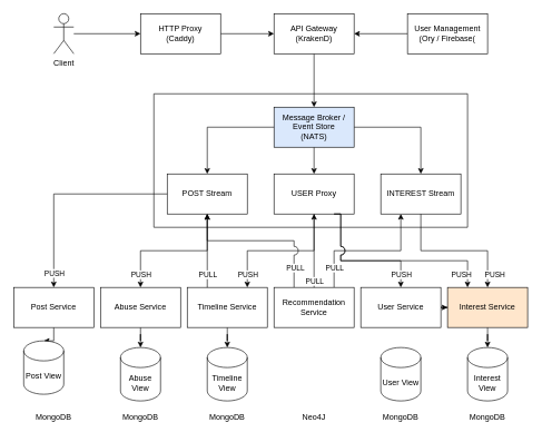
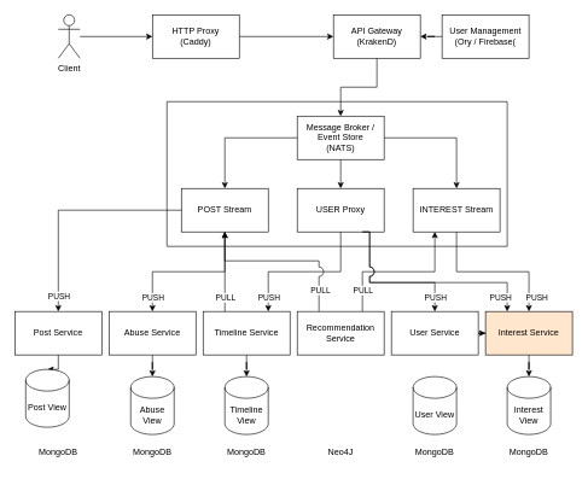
  <mxCell id="0" />
  <mxCell id="1" parent="0" />
  <mxCell id="2" style="edgeStyle=orthogonalEdgeStyle;rounded=0;orthogonalLoop=1;jettySize=auto;html=1;entryX=0;entryY=0.5;entryDx=0;entryDy=0;" edge="1" parent="1" source="3" target="5"><mxGeometry relative="1" as="geometry" /></mxCell>
  <mxCell id="3" value="Client" style="shape=umlActor;verticalLabelPosition=bottom;verticalAlign=top;html=1;outlineConnect=0;" vertex="1" parent="1"><mxGeometry x="80" y="20" width="30" height="60" as="geometry" /></mxCell>
  <mxCell id="4" value="" style="edgeStyle=orthogonalEdgeStyle;rounded=0;orthogonalLoop=1;jettySize=auto;html=1;" edge="1" parent="1" source="5" target="7"><mxGeometry relative="1" as="geometry" /></mxCell>
  <mxCell id="5" value="HTTP Proxy&lt;br&gt;(Caddy)" style="rounded=0;whiteSpace=wrap;html=1;" vertex="1" parent="1"><mxGeometry x="210" y="20" width="120" height="60" as="geometry" /></mxCell>
  <mxCell id="6" value="" style="edgeStyle=orthogonalEdgeStyle;rounded=0;orthogonalLoop=1;jettySize=auto;html=1;" edge="1" parent="1" source="7" target="11"><mxGeometry relative="1" as="geometry" /></mxCell>
- <mxCell id="7" value="API Gateway&lt;br&gt;(KrakenD)" style="rounded=0;whiteSpace=wrap;html=1;" vertex="1" parent="1"><mxGeometry x="410" y="20" width="120" height="60" as="geometry" /></mxCell>
+ <mxCell id="7" value="API Gateway&lt;br&gt;(KrakenD)" style="rounded=0;whiteSpace=wrap;html=1;" vertex="1" parent="1"><mxGeometry x="460" y="20" width="120" height="60" as="geometry" /></mxCell>
  <mxCell id="8" value="" style="swimlane;startSize=0;" vertex="1" parent="1"><mxGeometry x="230" y="140" width="470" height="200" as="geometry" /></mxCell>
  <mxCell id="9" style="edgeStyle=orthogonalEdgeStyle;rounded=0;orthogonalLoop=1;jettySize=auto;html=1;" edge="1" parent="8" source="11" target="15"><mxGeometry relative="1" as="geometry" /></mxCell>
  <mxCell id="10" style="edgeStyle=orthogonalEdgeStyle;rounded=0;orthogonalLoop=1;jettySize=auto;html=1;" edge="1" parent="8" source="11" target="14"><mxGeometry relative="1" as="geometry" /></mxCell>
- <mxCell id="11" value="Message Broker / Event Store&lt;br&gt;(NATS)" style="rounded=0;whiteSpace=wrap;html=1;fillColor=#dae8fc;" vertex="1" parent="8"><mxGeometry x="180" y="20" width="120" height="60" as="geometry" /></mxCell>
+ <mxCell id="11" value="Message Broker / Event Store&lt;br&gt;(NATS)" style="rounded=0;whiteSpace=wrap;html=1;" vertex="1" parent="8"><mxGeometry x="180" y="20" width="120" height="60" as="geometry" /></mxCell>
  <mxCell id="12" value="POST Stream" style="rounded=0;whiteSpace=wrap;html=1;" vertex="1" parent="8"><mxGeometry x="20" y="120" width="120" height="60" as="geometry" /></mxCell>
  <mxCell id="13" value="" style="edgeStyle=orthogonalEdgeStyle;rounded=0;orthogonalLoop=1;jettySize=auto;html=1;" edge="1" parent="8" source="11" target="12"><mxGeometry relative="1" as="geometry" /></mxCell>
  <mxCell id="14" value="USER Proxy" style="rounded=0;whiteSpace=wrap;html=1;" vertex="1" parent="8"><mxGeometry x="180" y="120" width="120" height="60" as="geometry" /></mxCell>
  <mxCell id="15" value="INTEREST Stream" style="rounded=0;whiteSpace=wrap;html=1;" vertex="1" parent="8"><mxGeometry x="340" y="120" width="120" height="60" as="geometry" /></mxCell>
  <mxCell id="16" style="edgeStyle=orthogonalEdgeStyle;rounded=0;jumpStyle=arc;jumpSize=13;orthogonalLoop=1;jettySize=auto;html=1;entryX=0.5;entryY=0;entryDx=0;entryDy=0;entryPerimeter=0;" edge="1" parent="1" source="17" target="49"><mxGeometry relative="1" as="geometry" /></mxCell>
  <mxCell id="17" value="Post Service" style="rounded=0;whiteSpace=wrap;html=1;" vertex="1" parent="1"><mxGeometry x="20" y="430" width="120" height="60" as="geometry" /></mxCell>
  <mxCell id="18" value="" style="edgeStyle=orthogonalEdgeStyle;rounded=0;orthogonalLoop=1;jettySize=auto;html=1;" edge="1" parent="1" source="12" target="17"><mxGeometry relative="1" as="geometry" /></mxCell>
  <mxCell id="19" value="PUSH" style="edgeLabel;html=1;align=center;verticalAlign=middle;resizable=0;points=[];" vertex="1" connectable="0" parent="18"><mxGeometry x="-0.172" relative="1" as="geometry"><mxPoint x="-42" y="118" as="offset" /></mxGeometry></mxCell>
  <mxCell id="20" style="edgeStyle=orthogonalEdgeStyle;rounded=0;jumpStyle=arc;jumpSize=13;orthogonalLoop=1;jettySize=auto;html=1;entryX=0.5;entryY=0;entryDx=0;entryDy=0;entryPerimeter=0;" edge="1" parent="1" source="21" target="51"><mxGeometry relative="1" as="geometry" /></mxCell>
  <mxCell id="21" value="Abuse Service" style="rounded=0;whiteSpace=wrap;html=1;" vertex="1" parent="1"><mxGeometry x="150" y="430" width="120" height="60" as="geometry" /></mxCell>
  <mxCell id="22" style="edgeStyle=orthogonalEdgeStyle;rounded=0;orthogonalLoop=1;jettySize=auto;html=1;" edge="1" parent="1" source="12" target="21"><mxGeometry relative="1" as="geometry" /></mxCell>
  <mxCell id="23" value="PUSH" style="edgeLabel;html=1;align=center;verticalAlign=middle;resizable=0;points=[];" vertex="1" connectable="0" parent="22"><mxGeometry x="0.835" y="1" relative="1" as="geometry"><mxPoint x="-1" y="-3" as="offset" /></mxGeometry></mxCell>
  <mxCell id="24" style="edgeStyle=orthogonalEdgeStyle;rounded=0;jumpStyle=arc;jumpSize=13;orthogonalLoop=1;jettySize=auto;html=1;" edge="1" parent="1" source="25" target="27"><mxGeometry relative="1" as="geometry" /></mxCell>
  <mxCell id="25" value="User Service" style="rounded=0;whiteSpace=wrap;html=1;" vertex="1" parent="1"><mxGeometry x="540" y="430" width="120" height="60" as="geometry" /></mxCell>
  <mxCell id="26" style="edgeStyle=orthogonalEdgeStyle;rounded=0;jumpStyle=arc;jumpSize=13;orthogonalLoop=1;jettySize=auto;html=1;" edge="1" parent="1" source="27" target="58"><mxGeometry relative="1" as="geometry" /></mxCell>
  <mxCell id="27" value="Interest&amp;nbsp;Service" style="rounded=0;whiteSpace=wrap;html=1;fillColor=#ffe6cc;" vertex="1" parent="1"><mxGeometry x="670" y="430" width="120" height="60" as="geometry" /></mxCell>
  <mxCell id="28" style="edgeStyle=orthogonalEdgeStyle;rounded=0;jumpStyle=arc;jumpSize=13;orthogonalLoop=1;jettySize=auto;html=1;entryX=0.5;entryY=0;entryDx=0;entryDy=0;entryPerimeter=0;" edge="1" parent="1" source="29" target="53"><mxGeometry relative="1" as="geometry" /></mxCell>
  <mxCell id="29" value="Timeline Service" style="rounded=0;whiteSpace=wrap;html=1;" vertex="1" parent="1"><mxGeometry x="280" y="430" width="120" height="60" as="geometry" /></mxCell>
  <mxCell id="30" style="edgeStyle=orthogonalEdgeStyle;rounded=0;orthogonalLoop=1;jettySize=auto;html=1;entryX=0.75;entryY=0;entryDx=0;entryDy=0;" edge="1" parent="1" source="14" target="29"><mxGeometry relative="1" as="geometry"><Array as="points"><mxPoint x="470" y="375" /><mxPoint x="370" y="375" /></Array></mxGeometry></mxCell>
  <mxCell id="31" value="PUSH" style="edgeLabel;html=1;align=center;verticalAlign=middle;resizable=0;points=[];" vertex="1" connectable="0" parent="30"><mxGeometry x="0.314" relative="1" as="geometry"><mxPoint x="-17" y="35" as="offset" /></mxGeometry></mxCell>
  <mxCell id="32" style="edgeStyle=orthogonalEdgeStyle;rounded=0;orthogonalLoop=1;jettySize=auto;html=1;" edge="1" parent="1" source="33" target="7"><mxGeometry relative="1" as="geometry" /></mxCell>
  <mxCell id="33" value="User Management&lt;br&gt;(Ory / Firebase(" style="rounded=0;whiteSpace=wrap;html=1;" vertex="1" parent="1"><mxGeometry x="610" y="20" width="120" height="60" as="geometry" /></mxCell>
  <mxCell id="34" style="edgeStyle=orthogonalEdgeStyle;rounded=0;orthogonalLoop=1;jettySize=auto;html=1;exitX=0.25;exitY=0;exitDx=0;exitDy=0;" edge="1" parent="1" source="29" target="12"><mxGeometry relative="1" as="geometry"><Array as="points"><mxPoint x="310" y="410" /><mxPoint x="310" y="410" /></Array></mxGeometry></mxCell>
  <mxCell id="35" value="PULL" style="edgeLabel;html=1;align=center;verticalAlign=middle;resizable=0;points=[];" vertex="1" connectable="0" parent="34"><mxGeometry x="0.233" y="1" relative="1" as="geometry"><mxPoint x="1" y="48" as="offset" /></mxGeometry></mxCell>
  <mxCell id="36" style="edgeStyle=orthogonalEdgeStyle;rounded=0;orthogonalLoop=1;jettySize=auto;html=1;exitX=0.25;exitY=0;exitDx=0;exitDy=0;entryX=0.5;entryY=1;entryDx=0;entryDy=0;jumpStyle=arc;jumpSize=13;" edge="1" parent="1" source="40" target="12"><mxGeometry relative="1" as="geometry"><Array as="points"><mxPoint x="440" y="360" /><mxPoint x="310" y="360" /></Array></mxGeometry></mxCell>
  <mxCell id="37" value="PULL" style="edgeLabel;html=1;align=center;verticalAlign=middle;resizable=0;points=[];" vertex="1" connectable="0" parent="36"><mxGeometry x="-0.844" y="-1" relative="1" as="geometry"><mxPoint y="-11" as="offset" /></mxGeometry></mxCell>
  <mxCell id="38" style="edgeStyle=orthogonalEdgeStyle;rounded=0;jumpStyle=arc;jumpSize=13;orthogonalLoop=1;jettySize=auto;html=1;exitX=0.75;exitY=0;exitDx=0;exitDy=0;entryX=0.25;entryY=1;entryDx=0;entryDy=0;" edge="1" parent="1" source="40" target="15"><mxGeometry relative="1" as="geometry" /></mxCell>
  <mxCell id="39" value="PULL" style="edgeLabel;html=1;align=center;verticalAlign=middle;resizable=0;points=[];" vertex="1" connectable="0" parent="38"><mxGeometry x="-0.612" y="-4" relative="1" as="geometry"><mxPoint x="-4" y="11" as="offset" /></mxGeometry></mxCell>
  <mxCell id="40" value="Recommendation Service" style="rounded=0;whiteSpace=wrap;html=1;" vertex="1" parent="1"><mxGeometry x="410" y="430" width="120" height="60" as="geometry" /></mxCell>
- <mxCell id="41" style="edgeStyle=orthogonalEdgeStyle;rounded=0;orthogonalLoop=1;jettySize=auto;html=1;" edge="1" parent="1" source="40" target="14"><mxGeometry relative="1" as="geometry" /></mxCell>
- <mxCell id="42" value="PULL" style="edgeLabel;html=1;align=center;verticalAlign=middle;resizable=0;points=[];" vertex="1" connectable="0" parent="41"><mxGeometry x="0.239" y="-4" relative="1" as="geometry"><mxPoint x="-4" y="58" as="offset" /></mxGeometry></mxCell>
  <mxCell id="43" style="edgeStyle=orthogonalEdgeStyle;rounded=0;jumpStyle=arc;jumpSize=13;orthogonalLoop=1;jettySize=auto;html=1;" edge="1" parent="1" source="15" target="27"><mxGeometry relative="1" as="geometry" /></mxCell>
  <mxCell id="44" value="PUSH" style="edgeLabel;html=1;align=center;verticalAlign=middle;resizable=0;points=[];" vertex="1" connectable="0" parent="43"><mxGeometry x="0.567" y="-4" relative="1" as="geometry"><mxPoint x="14" y="25" as="offset" /></mxGeometry></mxCell>
  <mxCell id="45" style="edgeStyle=orthogonalEdgeStyle;rounded=0;jumpStyle=arc;jumpSize=13;orthogonalLoop=1;jettySize=auto;html=1;exitX=0.75;exitY=1;exitDx=0;exitDy=0;entryX=0.25;entryY=0;entryDx=0;entryDy=0;" edge="1" parent="1" source="14" target="27"><mxGeometry relative="1" as="geometry"><Array as="points"><mxPoint x="510" y="320" /><mxPoint x="510" y="390" /><mxPoint x="700" y="390" /></Array></mxGeometry></mxCell>
  <mxCell id="46" value="PUSH" style="edgeLabel;html=1;align=center;verticalAlign=middle;resizable=0;points=[];" vertex="1" connectable="0" parent="45"><mxGeometry x="0.778" y="-2" relative="1" as="geometry"><mxPoint x="-8" y="14" as="offset" /></mxGeometry></mxCell>
  <mxCell id="47" style="edgeStyle=orthogonalEdgeStyle;rounded=0;jumpStyle=arc;jumpSize=13;orthogonalLoop=1;jettySize=auto;html=1;exitX=0.75;exitY=1;exitDx=0;exitDy=0;" edge="1" parent="1" source="14" target="25"><mxGeometry relative="1" as="geometry"><Array as="points"><mxPoint x="510" y="320" /><mxPoint x="510" y="390" /><mxPoint x="600" y="390" /></Array></mxGeometry></mxCell>
  <mxCell id="48" value="PUSH" style="edgeLabel;html=1;align=center;verticalAlign=middle;resizable=0;points=[];" vertex="1" connectable="0" parent="47"><mxGeometry x="0.71" y="-2" relative="1" as="geometry"><mxPoint x="2" y="10" as="offset" /></mxGeometry></mxCell>
  <mxCell id="49" value="Post View" style="shape=cylinder3;whiteSpace=wrap;html=1;boundedLbl=1;backgroundOutline=1;size=15;" vertex="1" parent="1"><mxGeometry x="35" y="510" width="60" height="80" as="geometry" /></mxCell>
  <mxCell id="50" value="MongoDB" style="text;html=1;strokeColor=none;fillColor=none;align=center;verticalAlign=middle;whiteSpace=wrap;rounded=0;" vertex="1" parent="1"><mxGeometry x="50" y="610" width="60" height="30" as="geometry" /></mxCell>
  <mxCell id="51" value="Abuse View" style="shape=cylinder3;whiteSpace=wrap;html=1;boundedLbl=1;backgroundOutline=1;size=15;" vertex="1" parent="1"><mxGeometry x="180" y="520" width="60" height="80" as="geometry" /></mxCell>
  <mxCell id="52" value="MongoDB" style="text;html=1;strokeColor=none;fillColor=none;align=center;verticalAlign=middle;whiteSpace=wrap;rounded=0;" vertex="1" parent="1"><mxGeometry x="180" y="610" width="60" height="30" as="geometry" /></mxCell>
  <mxCell id="53" value="Timeline View" style="shape=cylinder3;whiteSpace=wrap;html=1;boundedLbl=1;backgroundOutline=1;size=15;" vertex="1" parent="1"><mxGeometry x="310" y="520" width="60" height="80" as="geometry" /></mxCell>
  <mxCell id="54" value="MongoDB" style="text;html=1;strokeColor=none;fillColor=none;align=center;verticalAlign=middle;whiteSpace=wrap;rounded=0;" vertex="1" parent="1"><mxGeometry x="310" y="610" width="60" height="30" as="geometry" /></mxCell>
  <mxCell id="55" value="Neo4J" style="text;html=1;strokeColor=none;fillColor=none;align=center;verticalAlign=middle;whiteSpace=wrap;rounded=0;" vertex="1" parent="1"><mxGeometry x="440" y="610" width="60" height="30" as="geometry" /></mxCell>
  <mxCell id="56" value="User View" style="shape=cylinder3;whiteSpace=wrap;html=1;boundedLbl=1;backgroundOutline=1;size=15;" vertex="1" parent="1"><mxGeometry x="570" y="520" width="60" height="80" as="geometry" /></mxCell>
  <mxCell id="57" value="MongoDB" style="text;html=1;strokeColor=none;fillColor=none;align=center;verticalAlign=middle;whiteSpace=wrap;rounded=0;" vertex="1" parent="1"><mxGeometry x="570" y="610" width="60" height="30" as="geometry" /></mxCell>
  <mxCell id="58" value="Interest View" style="shape=cylinder3;whiteSpace=wrap;html=1;boundedLbl=1;backgroundOutline=1;size=15;" vertex="1" parent="1"><mxGeometry x="700" y="520" width="60" height="80" as="geometry" /></mxCell>
  <mxCell id="59" value="MongoDB" style="text;html=1;strokeColor=none;fillColor=none;align=center;verticalAlign=middle;whiteSpace=wrap;rounded=0;" vertex="1" parent="1"><mxGeometry x="700" y="610" width="60" height="30" as="geometry" /></mxCell>
